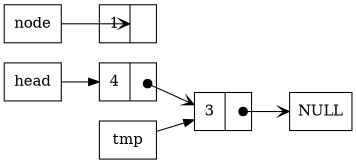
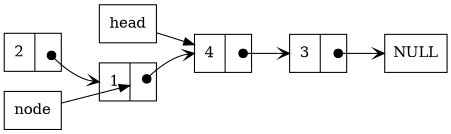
  digraph {
    rankdir=LR
    node [shape=record]
    edge [tailport="ref:c" arrowhead=vee arrowtail=dot dir=both tailclip=false]
    n1 [label=head]
    n2 [label="{ <data> 4 | <ref>  }"]
+   n3 [label="{ <data> 2 | <ref>  }"]
    n4 [label="{ <data> 1 | <ref>  }"]
    n5 [label="{ <data> 3 | <ref>  }"]
    NULL
    n7 [label="node"]
-   n8 [label=tmp]
    n1 -> n2 [arrowhead="" arrowtail="" dir="" tailclip=""]
    n2 -> n5 [headport="data:c"]
+   n3 -> n4 [headport=data]
+   n4 -> n2 [headport=data]
    n5 -> NULL
-   n7 -> n4 [headport="ref:c" arrowtail="" dir="" tailclip=""]
-   n8 -> n5 [arrowhead="" arrowtail="" dir="" tailclip=""]
+   n7 -> n4 [headport="ref:c" arrowhead="" arrowtail="" dir="" tailclip=""]
  }
